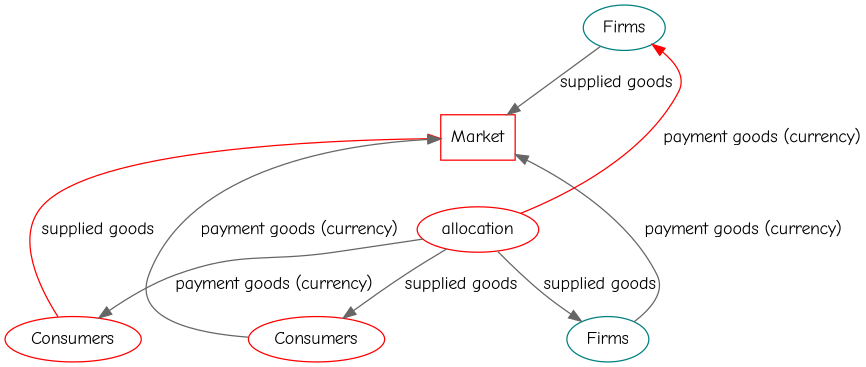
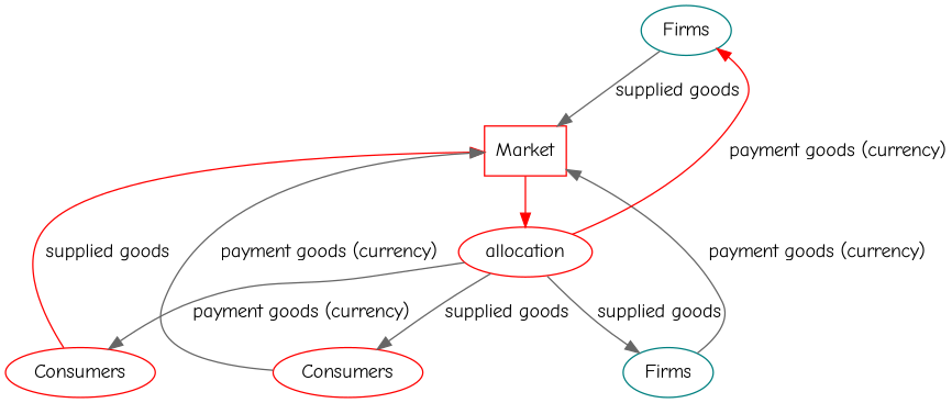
  digraph {
    rankdir=TB
    fontname="Comic Neue"
    node [color=red fontname="Comic Neue"]
    edge [color=gray40 fontname="Comic Neue"]
    n1 [label=Firms color=teal]
    n2 [label=Market shape=box]
    n3 [label=Consumers]
    n4 [label=Firms color=teal]
    n5 [label=Consumers]
    allocation
    subgraph sub_1 {
      rankdir=LR
      n1
      n2
      n3
    }
    subgraph sub_2 {
      rankdir=RL
      n2
      n4
      n5
    }
    n1 -> n2 [label="supplied goods"]
+   n2 -> allocation [color=red]
    n3 -> n2 [label="supplied goods" color=red]
    n4 -> n2 [label="payment goods (currency)"]
    n5 -> n2 [label="payment goods (currency)"]
    allocation -> n1 [label="payment goods (currency)" color=red]
    allocation -> n3 [label="payment goods (currency)"]
    allocation -> n4 [label="supplied goods"]
    allocation -> n5 [label="supplied goods"]
  }
